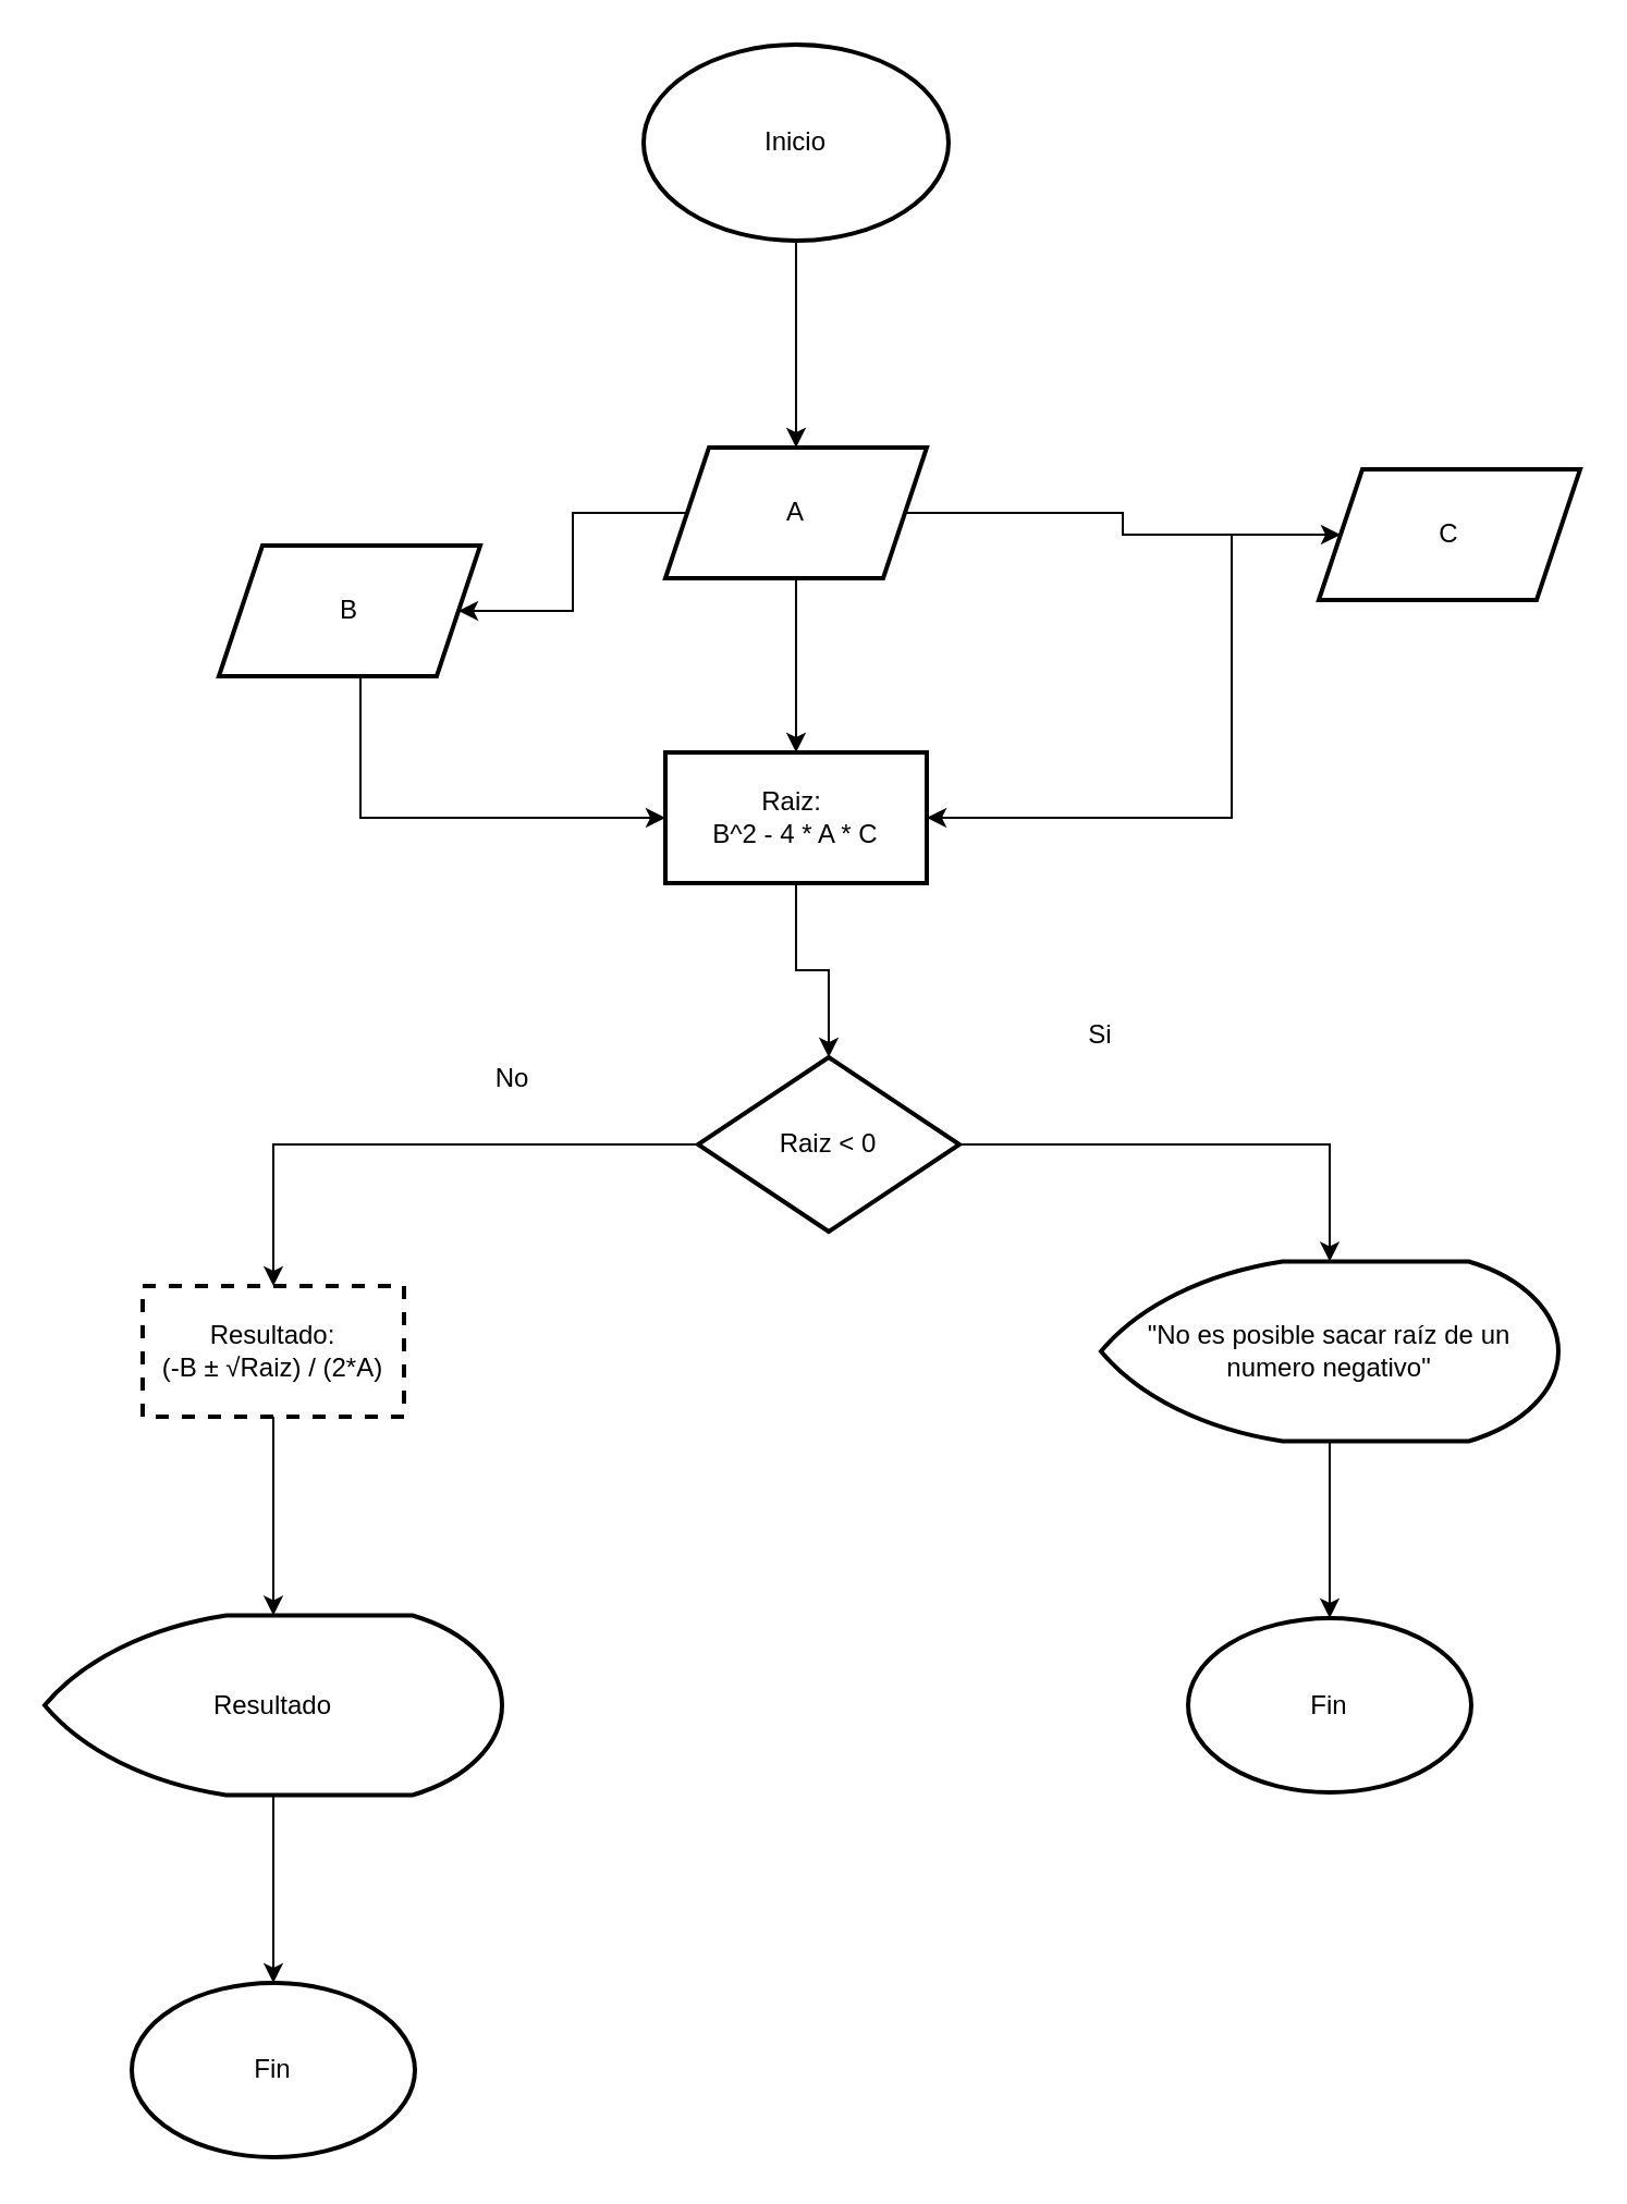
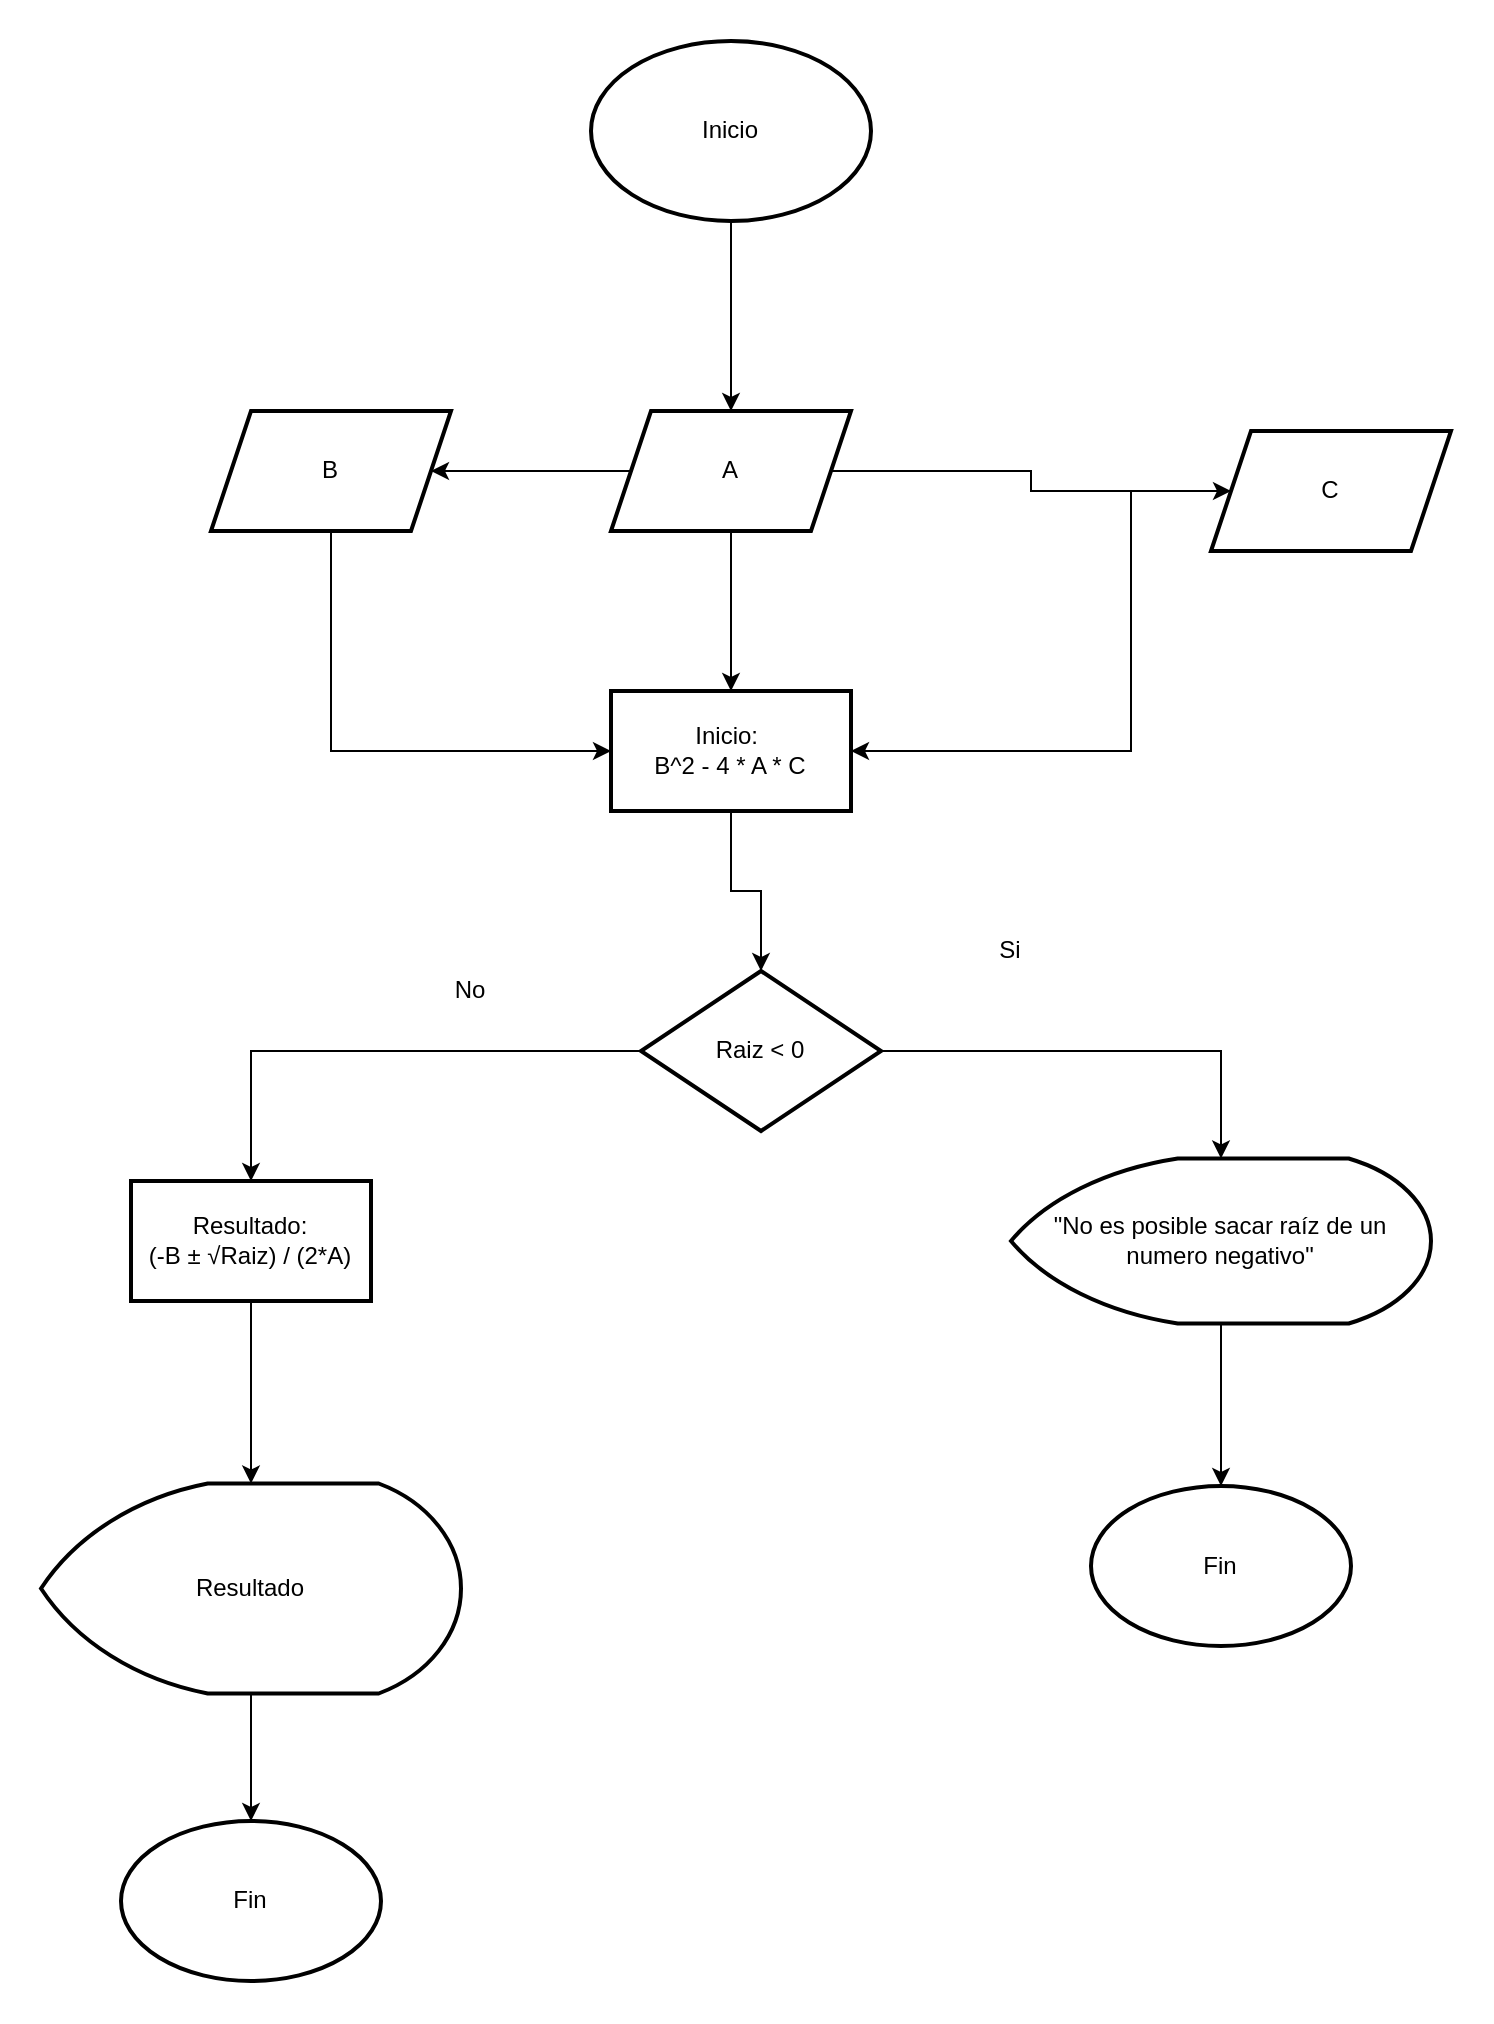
  <mxCell id="0" />
  <mxCell id="1" parent="0" />
  <mxCell id="2" value="" style="edgeStyle=orthogonalEdgeStyle;rounded=0;orthogonalLoop=1;jettySize=auto;html=1;" edge="1" parent="1" source="3" target="7"><mxGeometry relative="1" as="geometry" /></mxCell>
  <mxCell id="3" value="Inicio" style="strokeWidth=2;html=1;shape=mxgraph.flowchart.start_1;whiteSpace=wrap;" vertex="1" parent="1"><mxGeometry x="295" y="20" width="140" height="90" as="geometry" /></mxCell>
  <mxCell id="4" value="" style="edgeStyle=orthogonalEdgeStyle;rounded=0;orthogonalLoop=1;jettySize=auto;html=1;" edge="1" parent="1" source="7" target="9"><mxGeometry relative="1" as="geometry" /></mxCell>
  <mxCell id="5" value="" style="edgeStyle=orthogonalEdgeStyle;rounded=0;orthogonalLoop=1;jettySize=auto;html=1;" edge="1" parent="1" source="7" target="11"><mxGeometry relative="1" as="geometry" /></mxCell>
  <mxCell id="6" value="" style="edgeStyle=orthogonalEdgeStyle;rounded=0;orthogonalLoop=1;jettySize=auto;html=1;" edge="1" parent="1" source="7" target="13"><mxGeometry relative="1" as="geometry" /></mxCell>
  <mxCell id="7" value="A" style="shape=parallelogram;perimeter=parallelogramPerimeter;whiteSpace=wrap;html=1;fixedSize=1;strokeWidth=2;" vertex="1" parent="1"><mxGeometry x="305" y="205" width="120" height="60" as="geometry" /></mxCell>
  <mxCell id="8" value="" style="edgeStyle=orthogonalEdgeStyle;rounded=0;orthogonalLoop=1;jettySize=auto;html=1;" edge="1" parent="1" source="9" target="13"><mxGeometry relative="1" as="geometry"><Array as="points"><mxPoint x="165" y="375" /></Array></mxGeometry></mxCell>
- <mxCell id="9" value="B" style="shape=parallelogram;perimeter=parallelogramPerimeter;whiteSpace=wrap;html=1;fixedSize=1;strokeWidth=2;" vertex="1" parent="1"><mxGeometry x="100" y="250" width="120" height="60" as="geometry" /></mxCell>
+ <mxCell id="9" value="B" style="shape=parallelogram;perimeter=parallelogramPerimeter;whiteSpace=wrap;html=1;fixedSize=1;strokeWidth=2;" vertex="1" parent="1"><mxGeometry x="105" y="205" width="120" height="60" as="geometry" /></mxCell>
  <mxCell id="10" style="edgeStyle=orthogonalEdgeStyle;rounded=0;orthogonalLoop=1;jettySize=auto;html=1;entryX=1;entryY=0.5;entryDx=0;entryDy=0;" edge="1" parent="1" source="11" target="13"><mxGeometry relative="1" as="geometry"><Array as="points"><mxPoint x="565" y="375" /></Array></mxGeometry></mxCell>
  <mxCell id="11" value="C" style="shape=parallelogram;perimeter=parallelogramPerimeter;whiteSpace=wrap;html=1;fixedSize=1;strokeWidth=2;" vertex="1" parent="1"><mxGeometry x="605" y="215" width="120" height="60" as="geometry" /></mxCell>
  <mxCell id="12" value="" style="edgeStyle=orthogonalEdgeStyle;rounded=0;orthogonalLoop=1;jettySize=auto;html=1;" edge="1" parent="1" source="13" target="15"><mxGeometry relative="1" as="geometry" /></mxCell>
- <mxCell id="13" value="&lt;div&gt;Raiz:&amp;nbsp;&lt;/div&gt;&lt;div&gt;B^2 - 4 * A * C&lt;/div&gt;" style="whiteSpace=wrap;html=1;strokeWidth=2;" vertex="1" parent="1"><mxGeometry x="305" y="345" width="120" height="60" as="geometry" /></mxCell>
+ <mxCell id="13" value="&lt;div&gt;Inicio:&amp;nbsp;&lt;/div&gt;&lt;div&gt;B^2 - 4 * A * C&lt;/div&gt;" style="whiteSpace=wrap;html=1;strokeWidth=2;" vertex="1" parent="1"><mxGeometry x="305" y="345" width="120" height="60" as="geometry" /></mxCell>
  <mxCell id="14" value="" style="edgeStyle=orthogonalEdgeStyle;rounded=0;orthogonalLoop=1;jettySize=auto;html=1;" edge="1" parent="1" source="15" target="17"><mxGeometry relative="1" as="geometry" /></mxCell>
  <mxCell id="15" value="Raiz &amp;lt; 0" style="rhombus;whiteSpace=wrap;html=1;strokeWidth=2;" vertex="1" parent="1"><mxGeometry x="320" y="485" width="120" height="80" as="geometry" /></mxCell>
  <mxCell id="16" value="" style="edgeStyle=orthogonalEdgeStyle;rounded=0;orthogonalLoop=1;jettySize=auto;html=1;" edge="1" parent="1" source="17" target="24"><mxGeometry relative="1" as="geometry" /></mxCell>
- <mxCell id="17" value="&lt;div&gt;Resultado:&lt;/div&gt;&lt;div&gt;(-B ± √Raiz) / (2*A)&lt;/div&gt;" style="whiteSpace=wrap;html=1;strokeWidth=2;dashed=1;" vertex="1" parent="1"><mxGeometry x="65" y="590" width="120" height="60" as="geometry" /></mxCell>
+ <mxCell id="17" value="&lt;div&gt;Resultado:&lt;/div&gt;&lt;div&gt;(-B ± √Raiz) / (2*A)&lt;/div&gt;" style="whiteSpace=wrap;html=1;strokeWidth=2;" vertex="1" parent="1"><mxGeometry x="65" y="590" width="120" height="60" as="geometry" /></mxCell>
  <mxCell id="18" value="No" style="text;html=1;align=center;verticalAlign=middle;whiteSpace=wrap;rounded=0;" vertex="1" parent="1"><mxGeometry x="205" y="480" width="60" height="30" as="geometry" /></mxCell>
  <mxCell id="19" value="" style="edgeStyle=orthogonalEdgeStyle;rounded=0;orthogonalLoop=1;jettySize=auto;html=1;" edge="1" parent="1" source="20" target="22"><mxGeometry relative="1" as="geometry" /></mxCell>
  <mxCell id="20" value="&quot;No es posible sacar raíz de un numero negativo&quot;" style="strokeWidth=2;html=1;shape=mxgraph.flowchart.display;whiteSpace=wrap;" vertex="1" parent="1"><mxGeometry x="505" y="578.75" width="210" height="82.5" as="geometry" /></mxCell>
  <mxCell id="21" style="edgeStyle=orthogonalEdgeStyle;rounded=0;orthogonalLoop=1;jettySize=auto;html=1;exitX=1;exitY=0.5;exitDx=0;exitDy=0;entryX=0.5;entryY=0;entryDx=0;entryDy=0;entryPerimeter=0;" edge="1" parent="1" source="15" target="20"><mxGeometry relative="1" as="geometry" /></mxCell>
  <mxCell id="22" value="Fin" style="ellipse;whiteSpace=wrap;html=1;strokeWidth=2;" vertex="1" parent="1"><mxGeometry x="545" y="742.5" width="130" height="80" as="geometry" /></mxCell>
  <mxCell id="23" value="" style="edgeStyle=orthogonalEdgeStyle;rounded=0;orthogonalLoop=1;jettySize=auto;html=1;" edge="1" parent="1" source="24" target="26"><mxGeometry relative="1" as="geometry" /></mxCell>
- <mxCell id="24" value="Resultado" style="strokeWidth=2;html=1;shape=mxgraph.flowchart.display;whiteSpace=wrap;" vertex="1" parent="1"><mxGeometry x="20" y="741.25" width="210" height="82.5" as="geometry" /></mxCell>
+ <mxCell id="24" value="Resultado" style="strokeWidth=2;html=1;shape=mxgraph.flowchart.display;whiteSpace=wrap;" vertex="1" parent="1"><mxGeometry x="20" y="741.25" width="210" height="105" as="geometry" /></mxCell>
  <mxCell id="25" value="Si" style="text;html=1;align=center;verticalAlign=middle;whiteSpace=wrap;rounded=0;" vertex="1" parent="1"><mxGeometry x="475" y="460" width="60" height="30" as="geometry" /></mxCell>
  <mxCell id="26" value="Fin" style="ellipse;whiteSpace=wrap;html=1;strokeWidth=2;" vertex="1" parent="1"><mxGeometry x="60" y="910" width="130" height="80" as="geometry" /></mxCell>
